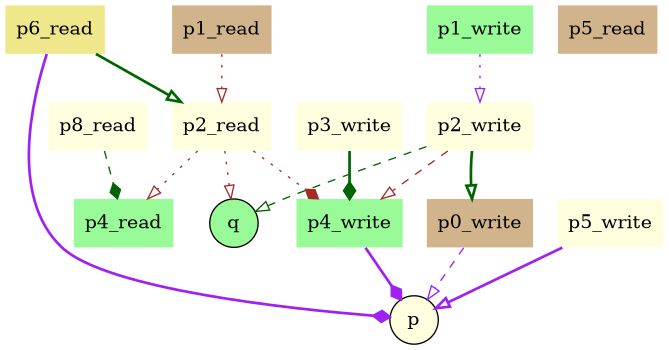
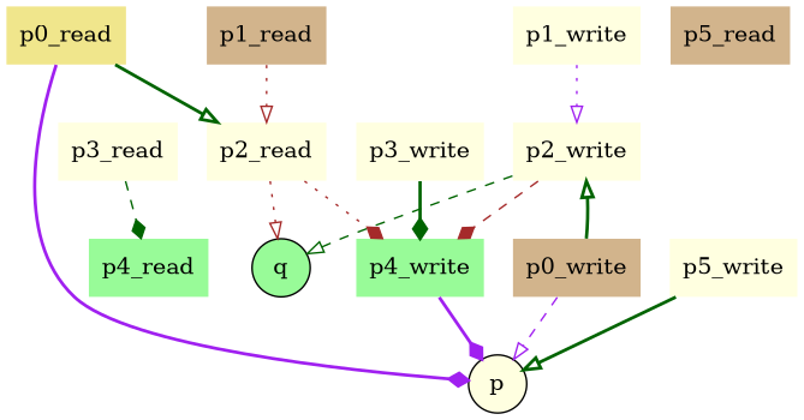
  digraph {
    splies=true
    node [fillcolor=lightyellow shape=none style=filled]
    edge [arrowhead=onormal color=purple style=bold]
    p [shape=circle]
    q [fillcolor=palegreen shape=circle]
-   p0_read [fillcolor=khaki label=p6_read]
+   p0_read [fillcolor=khaki]
    p2_read
    p4_read [fillcolor=palegreen]
    p4_write [fillcolor=palegreen]
    p0_write [fillcolor=tan]
    p2_write
    p1_read [fillcolor=tan]
-   p1_write [fillcolor=palegreen]
-   p3_read [label=p8_read]
+   p1_write
+   p3_read
    p3_write
    p5_read [fillcolor=tan]
    p5_write
    p0_read -> p [arrowhead=diamond]
    p0_read -> p2_read [color=darkgreen]
    p2_read -> q [color=brown style=dotted]
-   p2_read -> p4_read [color=brown style=dotted]
    p2_read -> p4_write [arrowhead=diamond color=brown style=dotted]
    p4_write -> p [arrowhead=diamond]
    p0_write -> p [style=dashed]
-   p2_write -> p0_write [color=darkgreen]
+   p0_write -> p2_write [color=darkgreen]
    p2_write -> q [color=darkgreen style=dashed]
-   p2_write -> p4_write [color=brown style=dashed]
+   p2_write -> p4_write [arrowhead=diamond color=brown style=dashed]
    p1_read -> p2_read [color=brown style=dotted]
    p1_write -> p2_write [style=dotted]
    p3_read -> p4_read [arrowhead=diamond color=darkgreen style=dashed]
    p3_write -> p4_write [arrowhead=diamond color=darkgreen]
-   p5_write -> p
+   p5_write -> p [color=darkgreen]
  }
